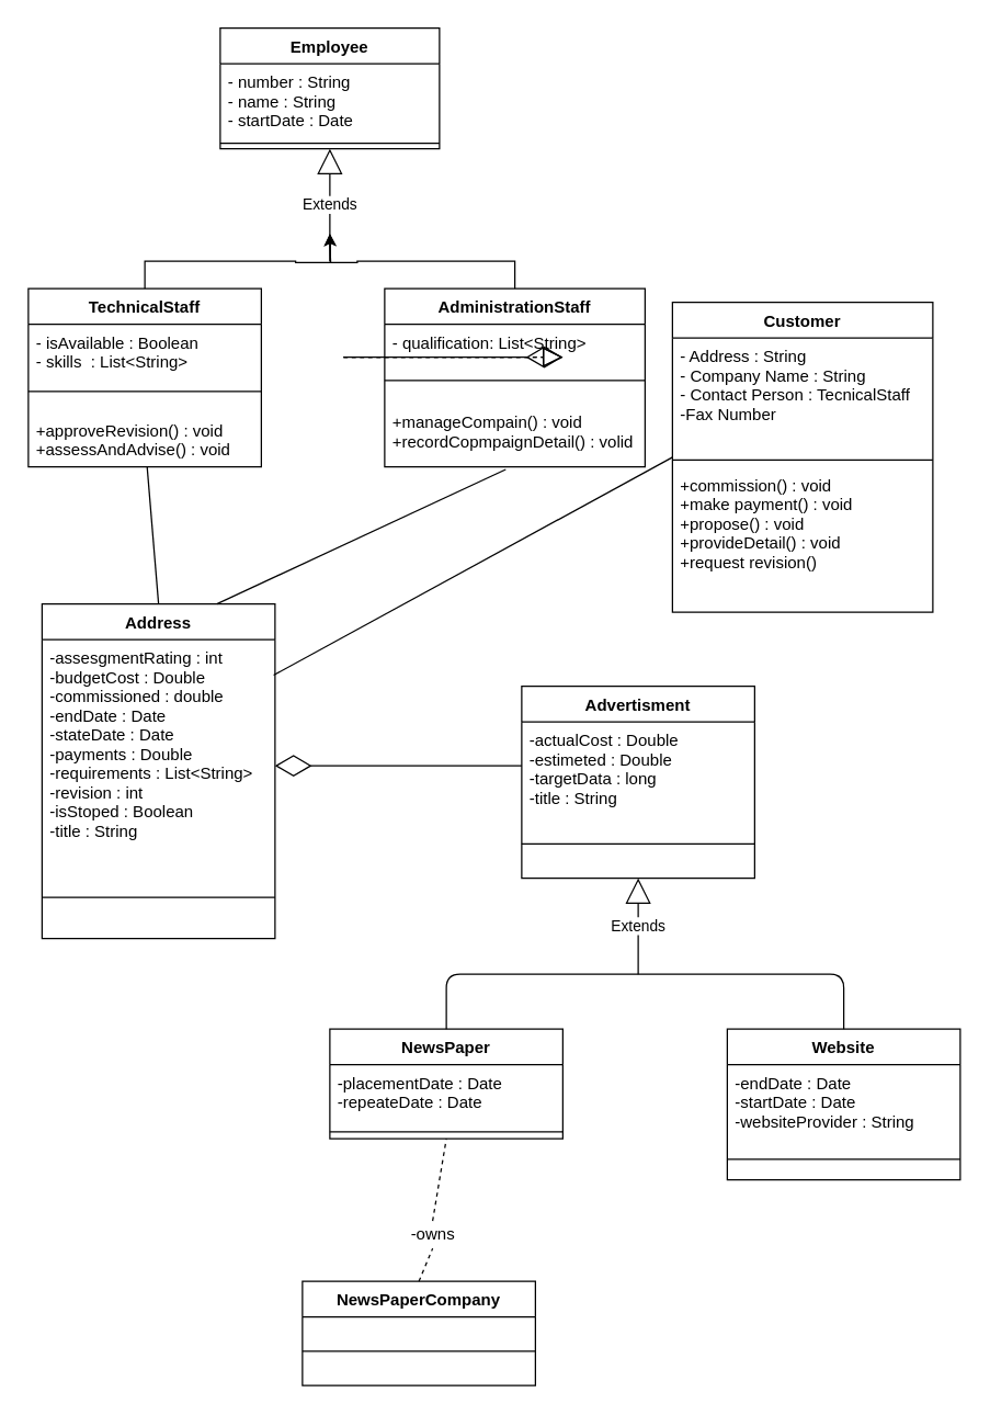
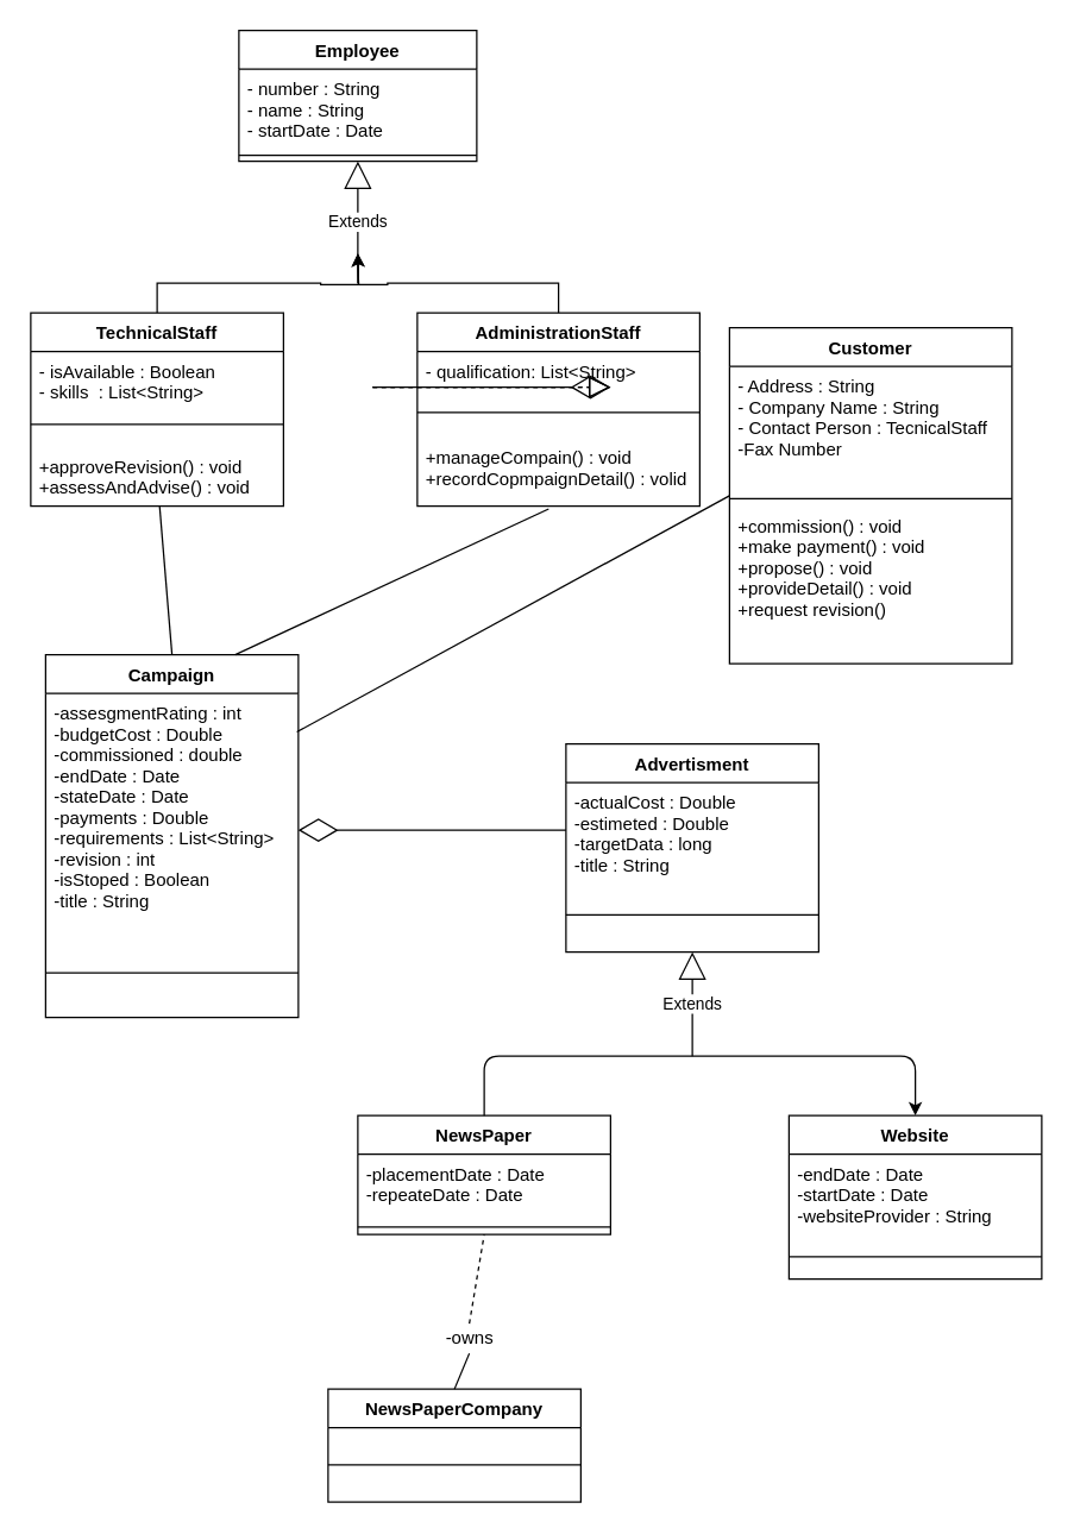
  <mxCell id="0" />
  <mxCell id="1" parent="0" />
  <mxCell id="2" style="edgeStyle=orthogonalEdgeStyle;rounded=0;orthogonalLoop=1;jettySize=auto;html=1;exitX=0.5;exitY=0;exitDx=0;exitDy=0;" parent="1" source="3" edge="1"><mxGeometry relative="1" as="geometry"><mxPoint x="240" y="170" as="targetPoint" /></mxGeometry></mxCell>
  <mxCell id="3" value="TechnicalStaff" style="swimlane;fontStyle=1;align=center;verticalAlign=top;childLayout=stackLayout;horizontal=1;startSize=26;horizontalStack=0;resizeParent=1;resizeParentMax=0;resizeLast=0;collapsible=1;marginBottom=0;" parent="1" vertex="1"><mxGeometry x="20" y="210" width="170" height="130" as="geometry" /></mxCell>
  <mxCell id="4" value="- isAvailable : Boolean&#10;- skills  : List&lt;String&gt;" style="text;strokeColor=none;fillColor=none;align=left;verticalAlign=top;spacingLeft=4;spacingRight=4;overflow=hidden;rotatable=0;points=[[0,0.5],[1,0.5]];portConstraint=eastwest;" parent="3" vertex="1"><mxGeometry y="26" width="170" height="34" as="geometry" /></mxCell>
  <mxCell id="5" value="" style="line;strokeWidth=1;fillColor=none;align=left;verticalAlign=middle;spacingTop=-1;spacingLeft=3;spacingRight=3;rotatable=0;labelPosition=right;points=[];portConstraint=eastwest;" parent="3" vertex="1"><mxGeometry y="60" width="170" height="30" as="geometry" /></mxCell>
  <mxCell id="6" value="+approveRevision() : void&#10;+assessAndAdvise() : void" style="text;strokeColor=none;fillColor=none;align=left;verticalAlign=top;spacingLeft=4;spacingRight=4;overflow=hidden;rotatable=0;points=[[0,0.5],[1,0.5]];portConstraint=eastwest;" parent="3" vertex="1"><mxGeometry y="90" width="170" height="40" as="geometry" /></mxCell>
  <mxCell id="7" value="Extends" style="endArrow=block;endSize=16;endFill=0;html=1;entryX=0.5;entryY=1;entryDx=0;entryDy=0;" parent="1" target="17" edge="1"><mxGeometry width="160" relative="1" as="geometry"><mxPoint x="240" y="190" as="sourcePoint" /><mxPoint x="224.97" y="49.116" as="targetPoint" /></mxGeometry></mxCell>
  <mxCell id="8" style="edgeStyle=orthogonalEdgeStyle;rounded=0;orthogonalLoop=1;jettySize=auto;html=1;exitX=0.5;exitY=0;exitDx=0;exitDy=0;" parent="1" source="9" edge="1"><mxGeometry relative="1" as="geometry"><mxPoint x="240" y="170" as="targetPoint" /></mxGeometry></mxCell>
  <mxCell id="9" value="AdministrationStaff" style="swimlane;fontStyle=1;align=center;verticalAlign=top;childLayout=stackLayout;horizontal=1;startSize=26;horizontalStack=0;resizeParent=1;resizeParentMax=0;resizeLast=0;collapsible=1;marginBottom=0;" parent="1" vertex="1"><mxGeometry x="280" y="210" width="190" height="130" as="geometry" /></mxCell>
  <mxCell id="10" value="- qualification: List&lt;String&gt;" style="text;strokeColor=none;fillColor=none;align=left;verticalAlign=top;spacingLeft=4;spacingRight=4;overflow=hidden;rotatable=0;points=[[0,0.5],[1,0.5]];portConstraint=eastwest;" parent="9" vertex="1"><mxGeometry y="26" width="190" height="24" as="geometry" /></mxCell>
  <mxCell id="11" value="" style="line;strokeWidth=1;fillColor=none;align=left;verticalAlign=middle;spacingTop=-1;spacingLeft=3;spacingRight=3;rotatable=0;labelPosition=right;points=[];portConstraint=eastwest;" parent="9" vertex="1"><mxGeometry y="50" width="190" height="34" as="geometry" /></mxCell>
  <mxCell id="12" value="+manageCompain() : void&#10;+recordCopmpaignDetail() : volid" style="text;strokeColor=none;fillColor=none;align=left;verticalAlign=top;spacingLeft=4;spacingRight=4;overflow=hidden;rotatable=0;points=[[0,0.5],[1,0.5]];portConstraint=eastwest;" parent="9" vertex="1"><mxGeometry y="84" width="190" height="46" as="geometry" /></mxCell>
- <mxCell id="13" value="Address" style="swimlane;fontStyle=1;align=center;verticalAlign=top;childLayout=stackLayout;horizontal=1;startSize=26;horizontalStack=0;resizeParent=1;resizeParentMax=0;resizeLast=0;collapsible=1;marginBottom=0;" parent="1" vertex="1"><mxGeometry x="30" y="440" width="170" height="244" as="geometry" /></mxCell>
+ <mxCell id="13" value="Campaign" style="swimlane;fontStyle=1;align=center;verticalAlign=top;childLayout=stackLayout;horizontal=1;startSize=26;horizontalStack=0;resizeParent=1;resizeParentMax=0;resizeLast=0;collapsible=1;marginBottom=0;" parent="1" vertex="1"><mxGeometry x="30" y="440" width="170" height="244" as="geometry" /></mxCell>
  <mxCell id="14" value="-assesgmentRating : int&#10;-budgetCost : Double&#10;-commissioned : double&#10;-endDate : Date&#10;-stateDate : Date&#10;-payments : Double&#10;-requirements : List&lt;String&gt;&#10;-revision : int&#10;-isStoped : Boolean&#10;-title : String" style="text;strokeColor=none;fillColor=none;align=left;verticalAlign=top;spacingLeft=4;spacingRight=4;overflow=hidden;rotatable=0;points=[[0,0.5],[1,0.5]];portConstraint=eastwest;" parent="13" vertex="1"><mxGeometry y="26" width="170" height="184" as="geometry" /></mxCell>
  <mxCell id="15" value="" style="line;strokeWidth=1;fillColor=none;align=left;verticalAlign=middle;spacingTop=-1;spacingLeft=3;spacingRight=3;rotatable=0;labelPosition=right;points=[];portConstraint=eastwest;" parent="13" vertex="1"><mxGeometry y="210" width="170" height="8" as="geometry" /></mxCell>
  <mxCell id="16" value=" " style="text;strokeColor=none;fillColor=none;align=left;verticalAlign=top;spacingLeft=4;spacingRight=4;overflow=hidden;rotatable=0;points=[[0,0.5],[1,0.5]];portConstraint=eastwest;" parent="13" vertex="1"><mxGeometry y="218" width="170" height="26" as="geometry" /></mxCell>
  <mxCell id="17" value="Employee" style="swimlane;fontStyle=1;align=center;verticalAlign=top;childLayout=stackLayout;horizontal=1;startSize=26;horizontalStack=0;resizeParent=1;resizeParentMax=0;resizeLast=0;collapsible=1;marginBottom=0;" parent="1" vertex="1"><mxGeometry x="160" y="20" width="160" height="88" as="geometry" /></mxCell>
  <mxCell id="18" value="- number : String&#10;- name : String&#10;- startDate : Date" style="text;strokeColor=none;fillColor=none;align=left;verticalAlign=top;spacingLeft=4;spacingRight=4;overflow=hidden;rotatable=0;points=[[0,0.5],[1,0.5]];portConstraint=eastwest;" parent="17" vertex="1"><mxGeometry y="26" width="160" height="54" as="geometry" /></mxCell>
  <mxCell id="19" value="" style="line;strokeWidth=1;fillColor=none;align=left;verticalAlign=middle;spacingTop=-1;spacingLeft=3;spacingRight=3;rotatable=0;labelPosition=right;points=[];portConstraint=eastwest;" parent="17" vertex="1"><mxGeometry y="80" width="160" height="8" as="geometry" /></mxCell>
  <mxCell id="20" value="" style="endArrow=none;html=1;exitX=0.5;exitY=0;exitDx=0;exitDy=0;" parent="1" source="13" target="6" edge="1"><mxGeometry width="50" height="50" relative="1" as="geometry"><mxPoint x="110" y="400" as="sourcePoint" /><mxPoint x="160" y="350" as="targetPoint" /></mxGeometry></mxCell>
  <mxCell id="21" value="" style="endArrow=none;html=1;exitX=0.75;exitY=0;exitDx=0;exitDy=0;entryX=0.465;entryY=1.042;entryDx=0;entryDy=0;entryPerimeter=0;" parent="1" source="13" target="12" edge="1"><mxGeometry width="50" height="50" relative="1" as="geometry"><mxPoint x="125" y="450" as="sourcePoint" /><mxPoint x="116.667" y="350" as="targetPoint" /></mxGeometry></mxCell>
  <mxCell id="22" value="Customer" style="swimlane;fontStyle=1;align=center;verticalAlign=top;childLayout=stackLayout;horizontal=1;startSize=26;horizontalStack=0;resizeParent=1;resizeParentMax=0;resizeLast=0;collapsible=1;marginBottom=0;" parent="1" vertex="1"><mxGeometry x="490" y="220" width="190" height="226" as="geometry" /></mxCell>
  <mxCell id="23" value="- Address : String&#10;- Company Name : String&#10;- Contact Person : TecnicalStaff&#10;-Fax Number&#10;" style="text;strokeColor=none;fillColor=none;align=left;verticalAlign=top;spacingLeft=4;spacingRight=4;overflow=hidden;rotatable=0;points=[[0,0.5],[1,0.5]];portConstraint=eastwest;" parent="22" vertex="1"><mxGeometry y="26" width="190" height="84" as="geometry" /></mxCell>
  <mxCell id="24" value="" style="line;strokeWidth=1;fillColor=none;align=left;verticalAlign=middle;spacingTop=-1;spacingLeft=3;spacingRight=3;rotatable=0;labelPosition=right;points=[];portConstraint=eastwest;" parent="22" vertex="1"><mxGeometry y="110" width="190" height="10" as="geometry" /></mxCell>
  <mxCell id="25" value="+commission() : void&#10;+make payment() : void&#10;+propose() : void&#10;+provideDetail() : void&#10;+request revision()" style="text;strokeColor=none;fillColor=none;align=left;verticalAlign=top;spacingLeft=4;spacingRight=4;overflow=hidden;rotatable=0;points=[[0,0.5],[1,0.5]];portConstraint=eastwest;" parent="22" vertex="1"><mxGeometry y="120" width="190" height="106" as="geometry" /></mxCell>
  <mxCell id="26" value="" style="endArrow=none;html=1;exitX=0.994;exitY=0.141;exitDx=0;exitDy=0;entryX=0;entryY=0.5;entryDx=0;entryDy=0;exitPerimeter=0;" parent="1" source="14" target="22" edge="1"><mxGeometry width="50" height="50" relative="1" as="geometry"><mxPoint x="167.5" y="450" as="sourcePoint" /><mxPoint x="369.05" y="341.932" as="targetPoint" /></mxGeometry></mxCell>
  <mxCell id="27" value="Advertisment" style="swimlane;fontStyle=1;align=center;verticalAlign=top;childLayout=stackLayout;horizontal=1;startSize=26;horizontalStack=0;resizeParent=1;resizeParentMax=0;resizeLast=0;collapsible=1;marginBottom=0;" parent="1" vertex="1"><mxGeometry x="380" y="500" width="170" height="140" as="geometry" /></mxCell>
  <mxCell id="28" value="-actualCost : Double&#10;-estimeted : Double&#10;-targetData : long&#10;-title : String" style="text;strokeColor=none;fillColor=none;align=left;verticalAlign=top;spacingLeft=4;spacingRight=4;overflow=hidden;rotatable=0;points=[[0,0.5],[1,0.5]];portConstraint=eastwest;" parent="27" vertex="1"><mxGeometry y="26" width="170" height="64" as="geometry" /></mxCell>
  <mxCell id="29" value="" style="line;strokeWidth=1;fillColor=none;align=left;verticalAlign=middle;spacingTop=-1;spacingLeft=3;spacingRight=3;rotatable=0;labelPosition=right;points=[];portConstraint=eastwest;" parent="27" vertex="1"><mxGeometry y="90" width="170" height="50" as="geometry" /></mxCell>
  <mxCell id="30" value="" style="endArrow=diamondThin;endFill=0;endSize=24;html=1;entryX=1;entryY=0.5;entryDx=0;entryDy=0;" parent="1" source="28" target="14" edge="1"><mxGeometry width="160" relative="1" as="geometry"><mxPoint x="210" y="561.41" as="sourcePoint" /><mxPoint x="370" y="561.41" as="targetPoint" /></mxGeometry></mxCell>
  <mxCell id="31" value="NewsPaper" style="swimlane;fontStyle=1;align=center;verticalAlign=top;childLayout=stackLayout;horizontal=1;startSize=26;horizontalStack=0;resizeParent=1;resizeParentMax=0;resizeLast=0;collapsible=1;marginBottom=0;" parent="1" vertex="1"><mxGeometry x="240" y="750" width="170" height="80" as="geometry" /></mxCell>
  <mxCell id="32" value="-placementDate : Date&#10;-repeateDate : Date" style="text;strokeColor=none;fillColor=none;align=left;verticalAlign=top;spacingLeft=4;spacingRight=4;overflow=hidden;rotatable=0;points=[[0,0.5],[1,0.5]];portConstraint=eastwest;" parent="31" vertex="1"><mxGeometry y="26" width="170" height="44" as="geometry" /></mxCell>
  <mxCell id="33" value="" style="line;strokeWidth=1;fillColor=none;align=left;verticalAlign=middle;spacingTop=-1;spacingLeft=3;spacingRight=3;rotatable=0;labelPosition=right;points=[];portConstraint=eastwest;" parent="31" vertex="1"><mxGeometry y="70" width="170" height="10" as="geometry" /></mxCell>
  <mxCell id="34" value="Extends" style="endArrow=block;endSize=16;endFill=0;html=1;entryX=0.5;entryY=1;entryDx=0;entryDy=0;" parent="1" target="27" edge="1"><mxGeometry width="160" relative="1" as="geometry"><mxPoint x="465" y="710" as="sourcePoint" /><mxPoint x="490" y="630" as="targetPoint" /></mxGeometry></mxCell>
  <mxCell id="35" value="Website" style="swimlane;fontStyle=1;align=center;verticalAlign=top;childLayout=stackLayout;horizontal=1;startSize=26;horizontalStack=0;resizeParent=1;resizeParentMax=0;resizeLast=0;collapsible=1;marginBottom=0;" parent="1" vertex="1"><mxGeometry x="530" y="750" width="170" height="110" as="geometry" /></mxCell>
  <mxCell id="36" value="-endDate : Date&#10;-startDate : Date&#10;-websiteProvider : String" style="text;strokeColor=none;fillColor=none;align=left;verticalAlign=top;spacingLeft=4;spacingRight=4;overflow=hidden;rotatable=0;points=[[0,0.5],[1,0.5]];portConstraint=eastwest;" parent="35" vertex="1"><mxGeometry y="26" width="170" height="54" as="geometry" /></mxCell>
  <mxCell id="37" value="" style="line;strokeWidth=1;fillColor=none;align=left;verticalAlign=middle;spacingTop=-1;spacingLeft=3;spacingRight=3;rotatable=0;labelPosition=right;points=[];portConstraint=eastwest;" parent="35" vertex="1"><mxGeometry y="80" width="170" height="30" as="geometry" /></mxCell>
  <mxCell id="38" value="NewsPaperCompany" style="swimlane;fontStyle=1;align=center;verticalAlign=top;childLayout=stackLayout;horizontal=1;startSize=26;horizontalStack=0;resizeParent=1;resizeParentMax=0;resizeLast=0;collapsible=1;marginBottom=0;" parent="1" vertex="1"><mxGeometry x="220" y="934" width="170" height="76" as="geometry" /></mxCell>
  <mxCell id="39" value="" style="line;strokeWidth=1;fillColor=none;align=left;verticalAlign=middle;spacingTop=-1;spacingLeft=3;spacingRight=3;rotatable=0;labelPosition=right;points=[];portConstraint=eastwest;" parent="38" vertex="1"><mxGeometry y="26" width="170" height="50" as="geometry" /></mxCell>
  <mxCell id="40" value="" style="endArrow=none;html=1;exitX=0.5;exitY=0;exitDx=0;exitDy=0;entryX=0.5;entryY=1;entryDx=0;entryDy=0;startArrow=none;dashed=1;" parent="1" source="43" target="31" edge="1"><mxGeometry width="50" height="50" relative="1" as="geometry"><mxPoint x="315" y="910" as="sourcePoint" /><mxPoint x="270" y="830" as="targetPoint" /></mxGeometry></mxCell>
- <mxCell id="41" value="" style="endArrow=none;html=1;exitX=0.5;exitY=0;exitDx=0;exitDy=0;entryX=0.5;entryY=1;entryDx=0;entryDy=0;dashed=1;" parent="1" source="38" target="43" edge="1"><mxGeometry width="50" height="50" relative="1" as="geometry"><mxPoint x="215" y="900" as="sourcePoint" /><mxPoint x="405" y="840" as="targetPoint" /></mxGeometry></mxCell>
- <mxCell id="42" value="" style="endArrow=none;html=1;entryX=0.5;entryY=0;entryDx=0;entryDy=0;exitX=0.5;exitY=0;exitDx=0;exitDy=0;" parent="1" source="31" target="35" edge="1"><mxGeometry width="50" height="50" relative="1" as="geometry"><mxPoint x="540" y="650" as="sourcePoint" /><mxPoint x="500" y="750" as="targetPoint" /><Array as="points"><mxPoint x="325" y="710" /><mxPoint x="460" y="710" /><mxPoint x="615" y="710" /></Array></mxGeometry></mxCell>
+ <mxCell id="41" value="" style="endArrow=none;html=1;exitX=0.5;exitY=0;exitDx=0;exitDy=0;entryX=0.5;entryY=1;entryDx=0;entryDy=0;" parent="1" source="38" target="43" edge="1"><mxGeometry width="50" height="50" relative="1" as="geometry"><mxPoint x="215" y="900" as="sourcePoint" /><mxPoint x="405" y="840" as="targetPoint" /></mxGeometry></mxCell>
+ <mxCell id="42" value="" style="endArrow=classic;html=1;entryX=0.5;entryY=0;entryDx=0;entryDy=0;exitX=0.5;exitY=0;exitDx=0;exitDy=0;" parent="1" source="31" target="35" edge="1"><mxGeometry width="50" height="50" relative="1" as="geometry"><mxPoint x="540" y="650" as="sourcePoint" /><mxPoint x="500" y="750" as="targetPoint" /><Array as="points"><mxPoint x="325" y="710" /><mxPoint x="460" y="710" /><mxPoint x="615" y="710" /></Array></mxGeometry></mxCell>
  <mxCell id="43" value="-owns&lt;br&gt;" style="text;html=1;align=center;verticalAlign=middle;resizable=0;points=[];autosize=1;strokeColor=none;" parent="1" vertex="1"><mxGeometry x="290" y="890" width="50" height="20" as="geometry" /></mxCell>
  <mxCell id="44" value="" style="endArrow=none;html=1;exitX=0.5;exitY=0;exitDx=0;exitDy=0;entryX=0.5;entryY=1;entryDx=0;entryDy=0;startArrow=none;" parent="1" target="43" edge="1"><mxGeometry width="50" height="50" relative="1" as="geometry"><mxPoint x="315" y="910" as="sourcePoint" /><mxPoint x="325" y="860" as="targetPoint" /></mxGeometry></mxCell>
  <mxCell id="45" value="" style="endArrow=diamondThin;endFill=0;endSize=24;html=1;" edge="1" parent="1"><mxGeometry width="160" relative="1" as="geometry"><mxPoint x="250" y="260" as="sourcePoint" /><mxPoint x="410" y="260" as="targetPoint" /></mxGeometry></mxCell>
  <mxCell id="46" value="" style="endArrow=block;dashed=1;endFill=0;endSize=12;html=1;" edge="1" parent="1"><mxGeometry width="160" relative="1" as="geometry"><mxPoint x="250" y="260" as="sourcePoint" /><mxPoint x="410" y="260" as="targetPoint" /></mxGeometry></mxCell>
  <mxCell id="47" value="" style="endArrow=block;dashed=1;endFill=0;endSize=12;html=1;" edge="1" parent="1"><mxGeometry width="160" relative="1" as="geometry"><mxPoint x="250" y="260" as="sourcePoint" /><mxPoint x="410" y="260" as="targetPoint" /></mxGeometry></mxCell>
